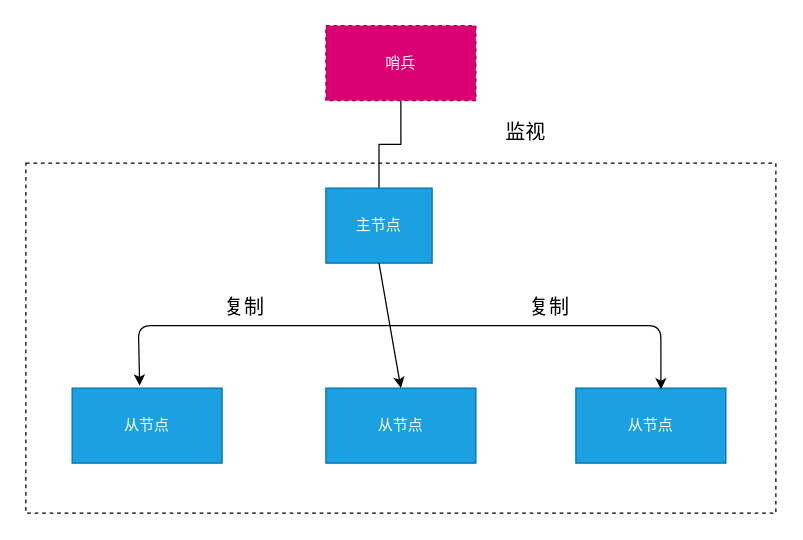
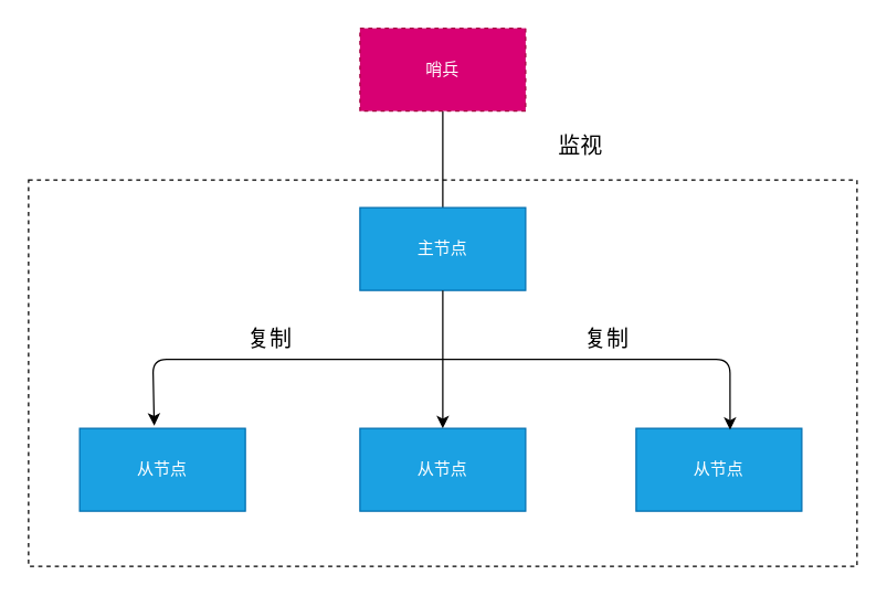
  <mxCell id="0" />
  <mxCell id="1" parent="0" />
  <mxCell id="2" value="" style="rounded=0;whiteSpace=wrap;html=1;dashed=1;" vertex="1" parent="1"><mxGeometry x="20" y="130" width="600" height="280" as="geometry" /></mxCell>
  <mxCell id="3" style="edgeStyle=orthogonalEdgeStyle;rounded=0;orthogonalLoop=1;jettySize=auto;html=1;exitX=0.5;exitY=1;exitDx=0;exitDy=0;entryX=0.5;entryY=0;entryDx=0;entryDy=0;endArrow=none;" edge="1" parent="1" source="4" target="5"><mxGeometry relative="1" as="geometry" /></mxCell>
  <mxCell id="4" value="哨兵" style="rounded=0;whiteSpace=wrap;html=1;fillColor=#d80073;strokeColor=#A50040;fontColor=#ffffff;dashed=1;" vertex="1" parent="1"><mxGeometry x="260" y="20" width="120" height="60" as="geometry" /></mxCell>
- <mxCell id="5" value="主节点" style="rounded=0;whiteSpace=wrap;html=1;fillColor=#1ba1e2;strokeColor=#006EAF;fontColor=#ffffff;" vertex="1" parent="1"><mxGeometry x="260" y="150" width="85" height="60" as="geometry" /></mxCell>
+ <mxCell id="5" value="主节点" style="rounded=0;whiteSpace=wrap;html=1;fillColor=#1ba1e2;strokeColor=#006EAF;fontColor=#ffffff;" vertex="1" parent="1"><mxGeometry x="260" y="150" width="120" height="60" as="geometry" /></mxCell>
  <mxCell id="6" value="从节点" style="rounded=0;whiteSpace=wrap;html=1;fillColor=#1ba1e2;strokeColor=#006EAF;fontColor=#ffffff;" vertex="1" parent="1"><mxGeometry x="260" y="310" width="120" height="60" as="geometry" /></mxCell>
  <mxCell id="7" value="从节点" style="rounded=0;whiteSpace=wrap;html=1;fillColor=#1ba1e2;strokeColor=#006EAF;fontColor=#ffffff;" vertex="1" parent="1"><mxGeometry x="57" y="310" width="120" height="60" as="geometry" /></mxCell>
  <mxCell id="8" value="从节点" style="rounded=0;whiteSpace=wrap;html=1;fillColor=#1ba1e2;strokeColor=#006EAF;fontColor=#ffffff;" vertex="1" parent="1"><mxGeometry x="460" y="310" width="120" height="60" as="geometry" /></mxCell>
  <mxCell id="9" value="" style="endArrow=classic;html=1;exitX=0.5;exitY=1;exitDx=0;exitDy=0;entryX=0.5;entryY=0;entryDx=0;entryDy=0;" edge="1" parent="1" source="5" target="6"><mxGeometry width="50" height="50" relative="1" as="geometry"><mxPoint x="390" y="280" as="sourcePoint" /><mxPoint x="440" y="230" as="targetPoint" /></mxGeometry></mxCell>
  <mxCell id="10" value="" style="endArrow=classic;startArrow=classic;html=1;exitX=0.45;exitY=-0.033;exitDx=0;exitDy=0;exitPerimeter=0;entryX=0.567;entryY=0.017;entryDx=0;entryDy=0;entryPerimeter=0;" edge="1" parent="1" source="7" target="8"><mxGeometry width="50" height="50" relative="1" as="geometry"><mxPoint x="390" y="280" as="sourcePoint" /><mxPoint x="440" y="230" as="targetPoint" /><Array as="points"><mxPoint x="110" y="260" /><mxPoint x="320" y="260" /><mxPoint x="528" y="260" /></Array></mxGeometry></mxCell>
  <mxCell id="11" value="&lt;font style=&quot;font-size: 16px&quot;&gt;复制&lt;/font&gt;" style="text;html=1;strokeColor=none;fillColor=none;align=center;verticalAlign=middle;whiteSpace=wrap;rounded=0;dashed=1;" vertex="1" parent="1"><mxGeometry x="394" y="230" width="90" height="30" as="geometry" /></mxCell>
  <mxCell id="12" value="&lt;font style=&quot;font-size: 16px&quot;&gt;复制&lt;/font&gt;" style="text;html=1;strokeColor=none;fillColor=none;align=center;verticalAlign=middle;whiteSpace=wrap;rounded=0;dashed=1;" vertex="1" parent="1"><mxGeometry x="150" y="230" width="90" height="30" as="geometry" /></mxCell>
  <mxCell id="13" value="&lt;font style=&quot;font-size: 16px&quot;&gt;监视&lt;/font&gt;" style="text;html=1;strokeColor=none;fillColor=none;align=center;verticalAlign=middle;whiteSpace=wrap;rounded=0;dashed=1;" vertex="1" parent="1"><mxGeometry x="375" y="90" width="90" height="30" as="geometry" /></mxCell>
